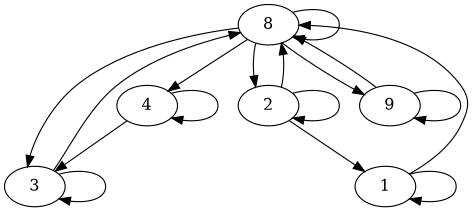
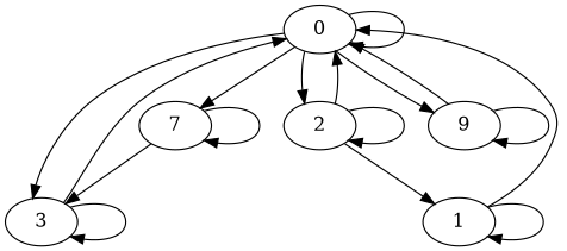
  digraph {
    nodesep=0.5
    edge [weight=1.0]
-   0 [label=8]
+   0
    2
    3
-   4
+   4 [label=7]
    n5 [label=9]
    1
    0 -> 0
    0 -> 2
    0 -> 3
    0 -> 4
    0 -> n5
    2 -> 0
    2 -> 2
    2 -> 1
    3 -> 0
    3 -> 3
    4 -> 3
    4 -> 4
    n5 -> 0
    n5 -> n5
    1 -> 0
    1 -> 1
  }
